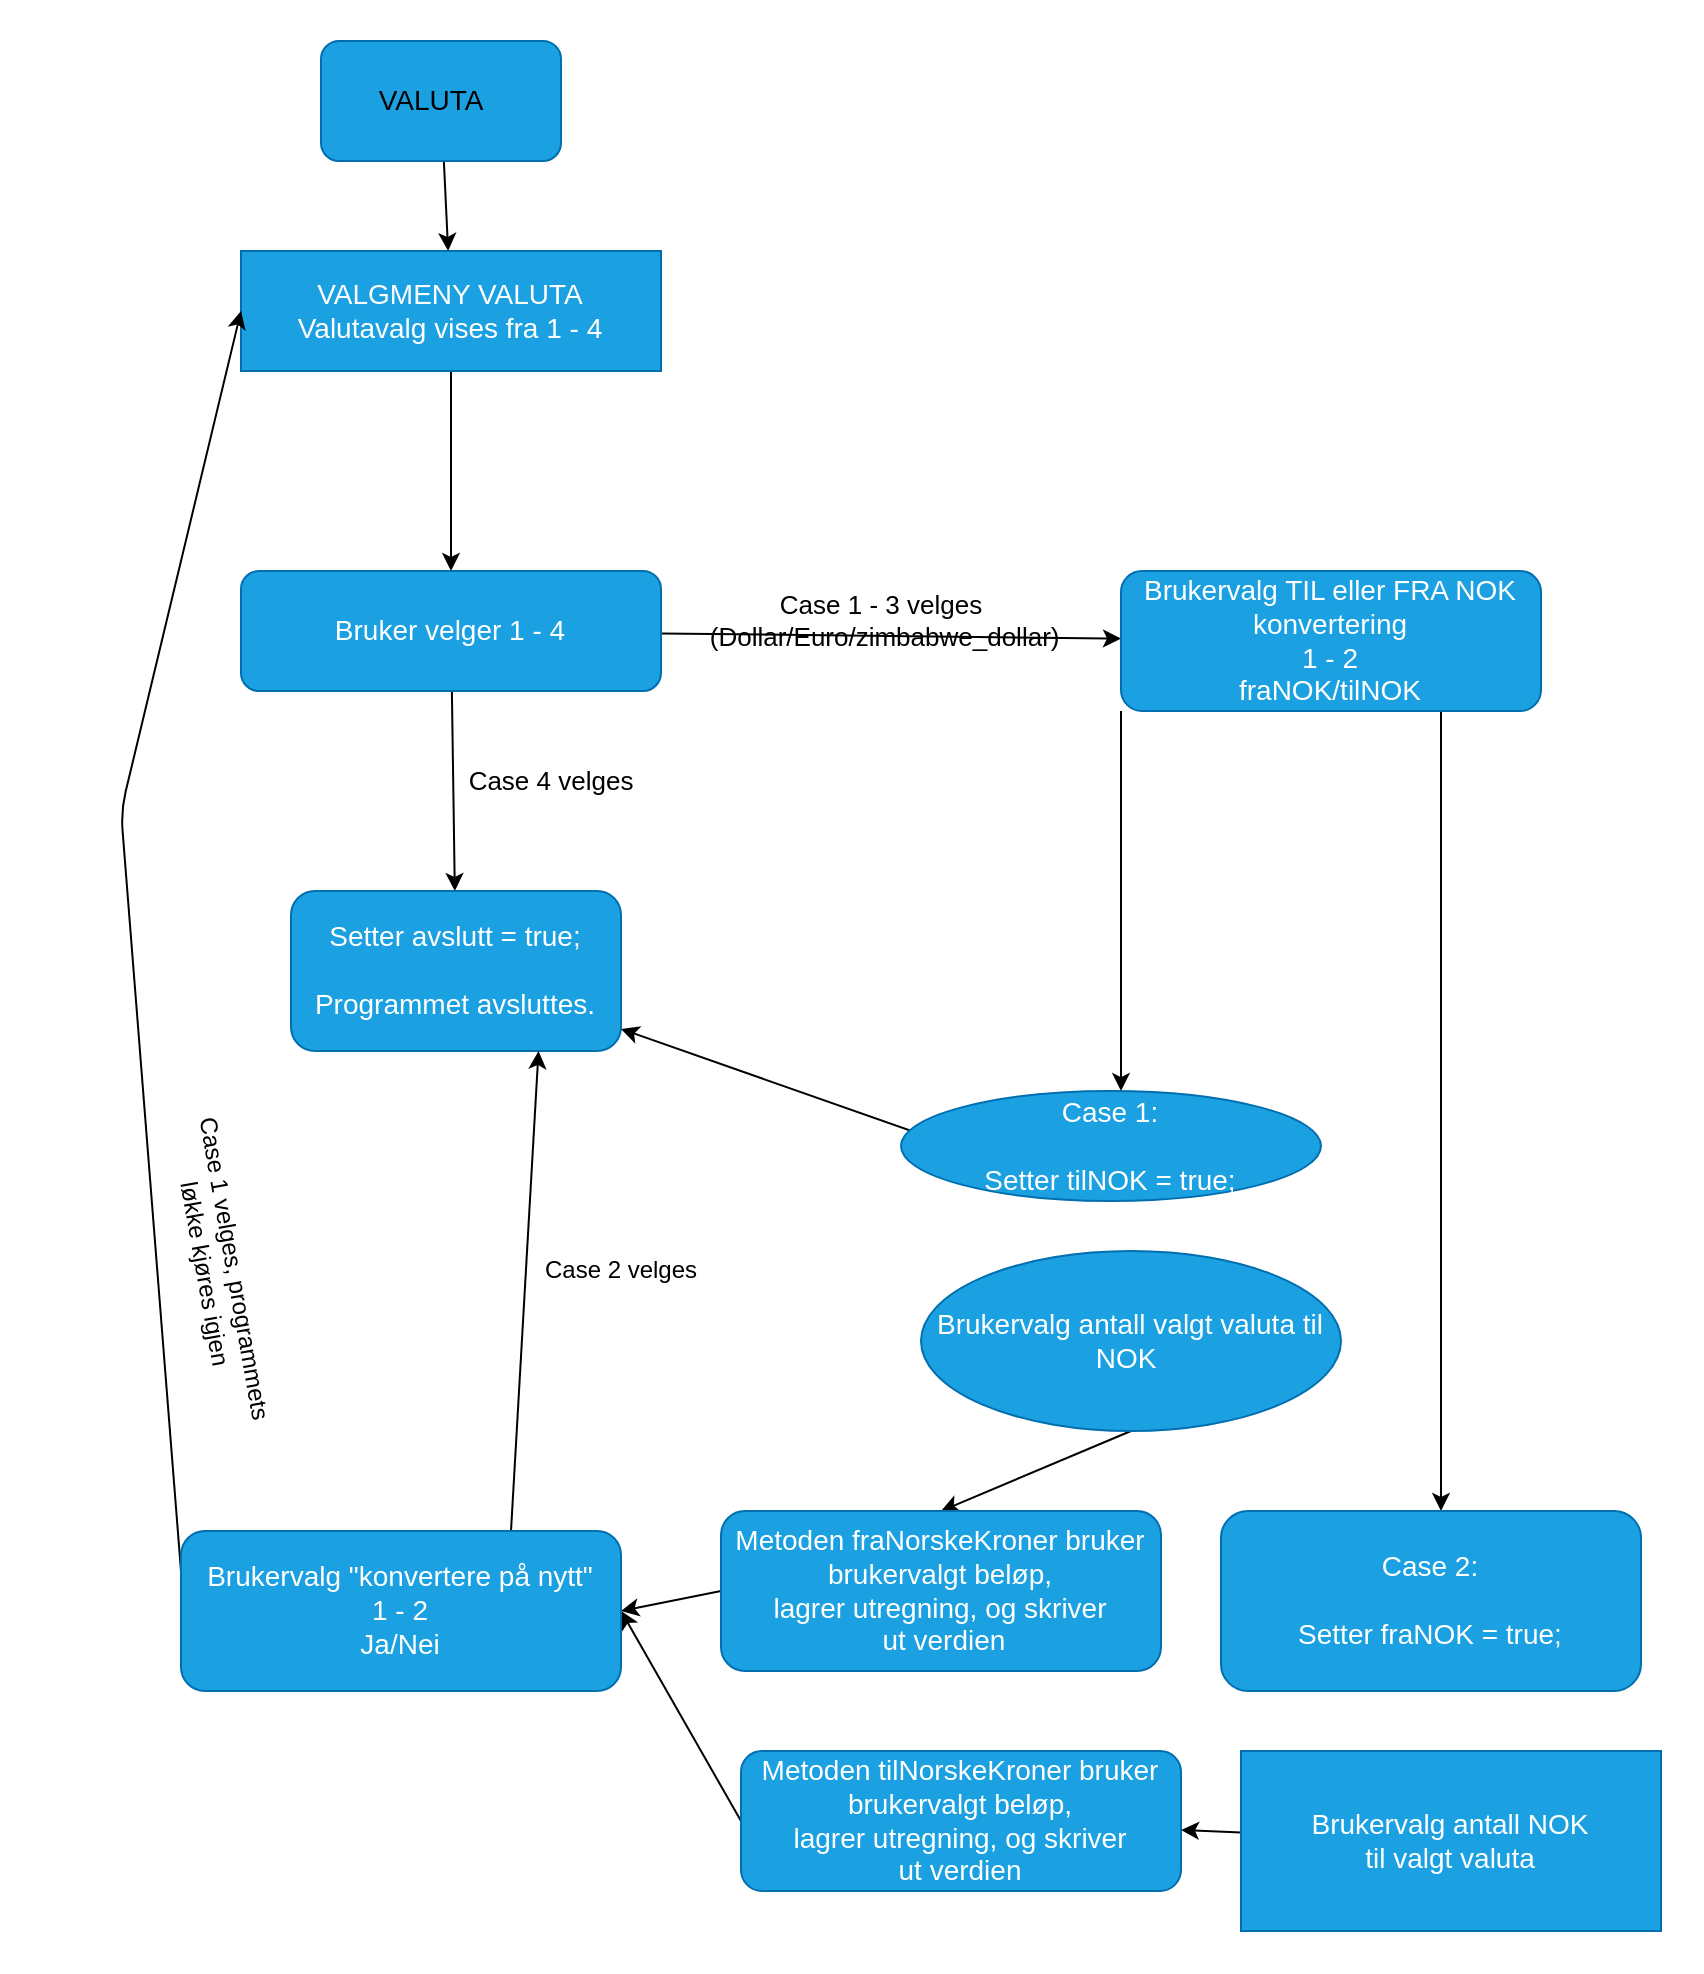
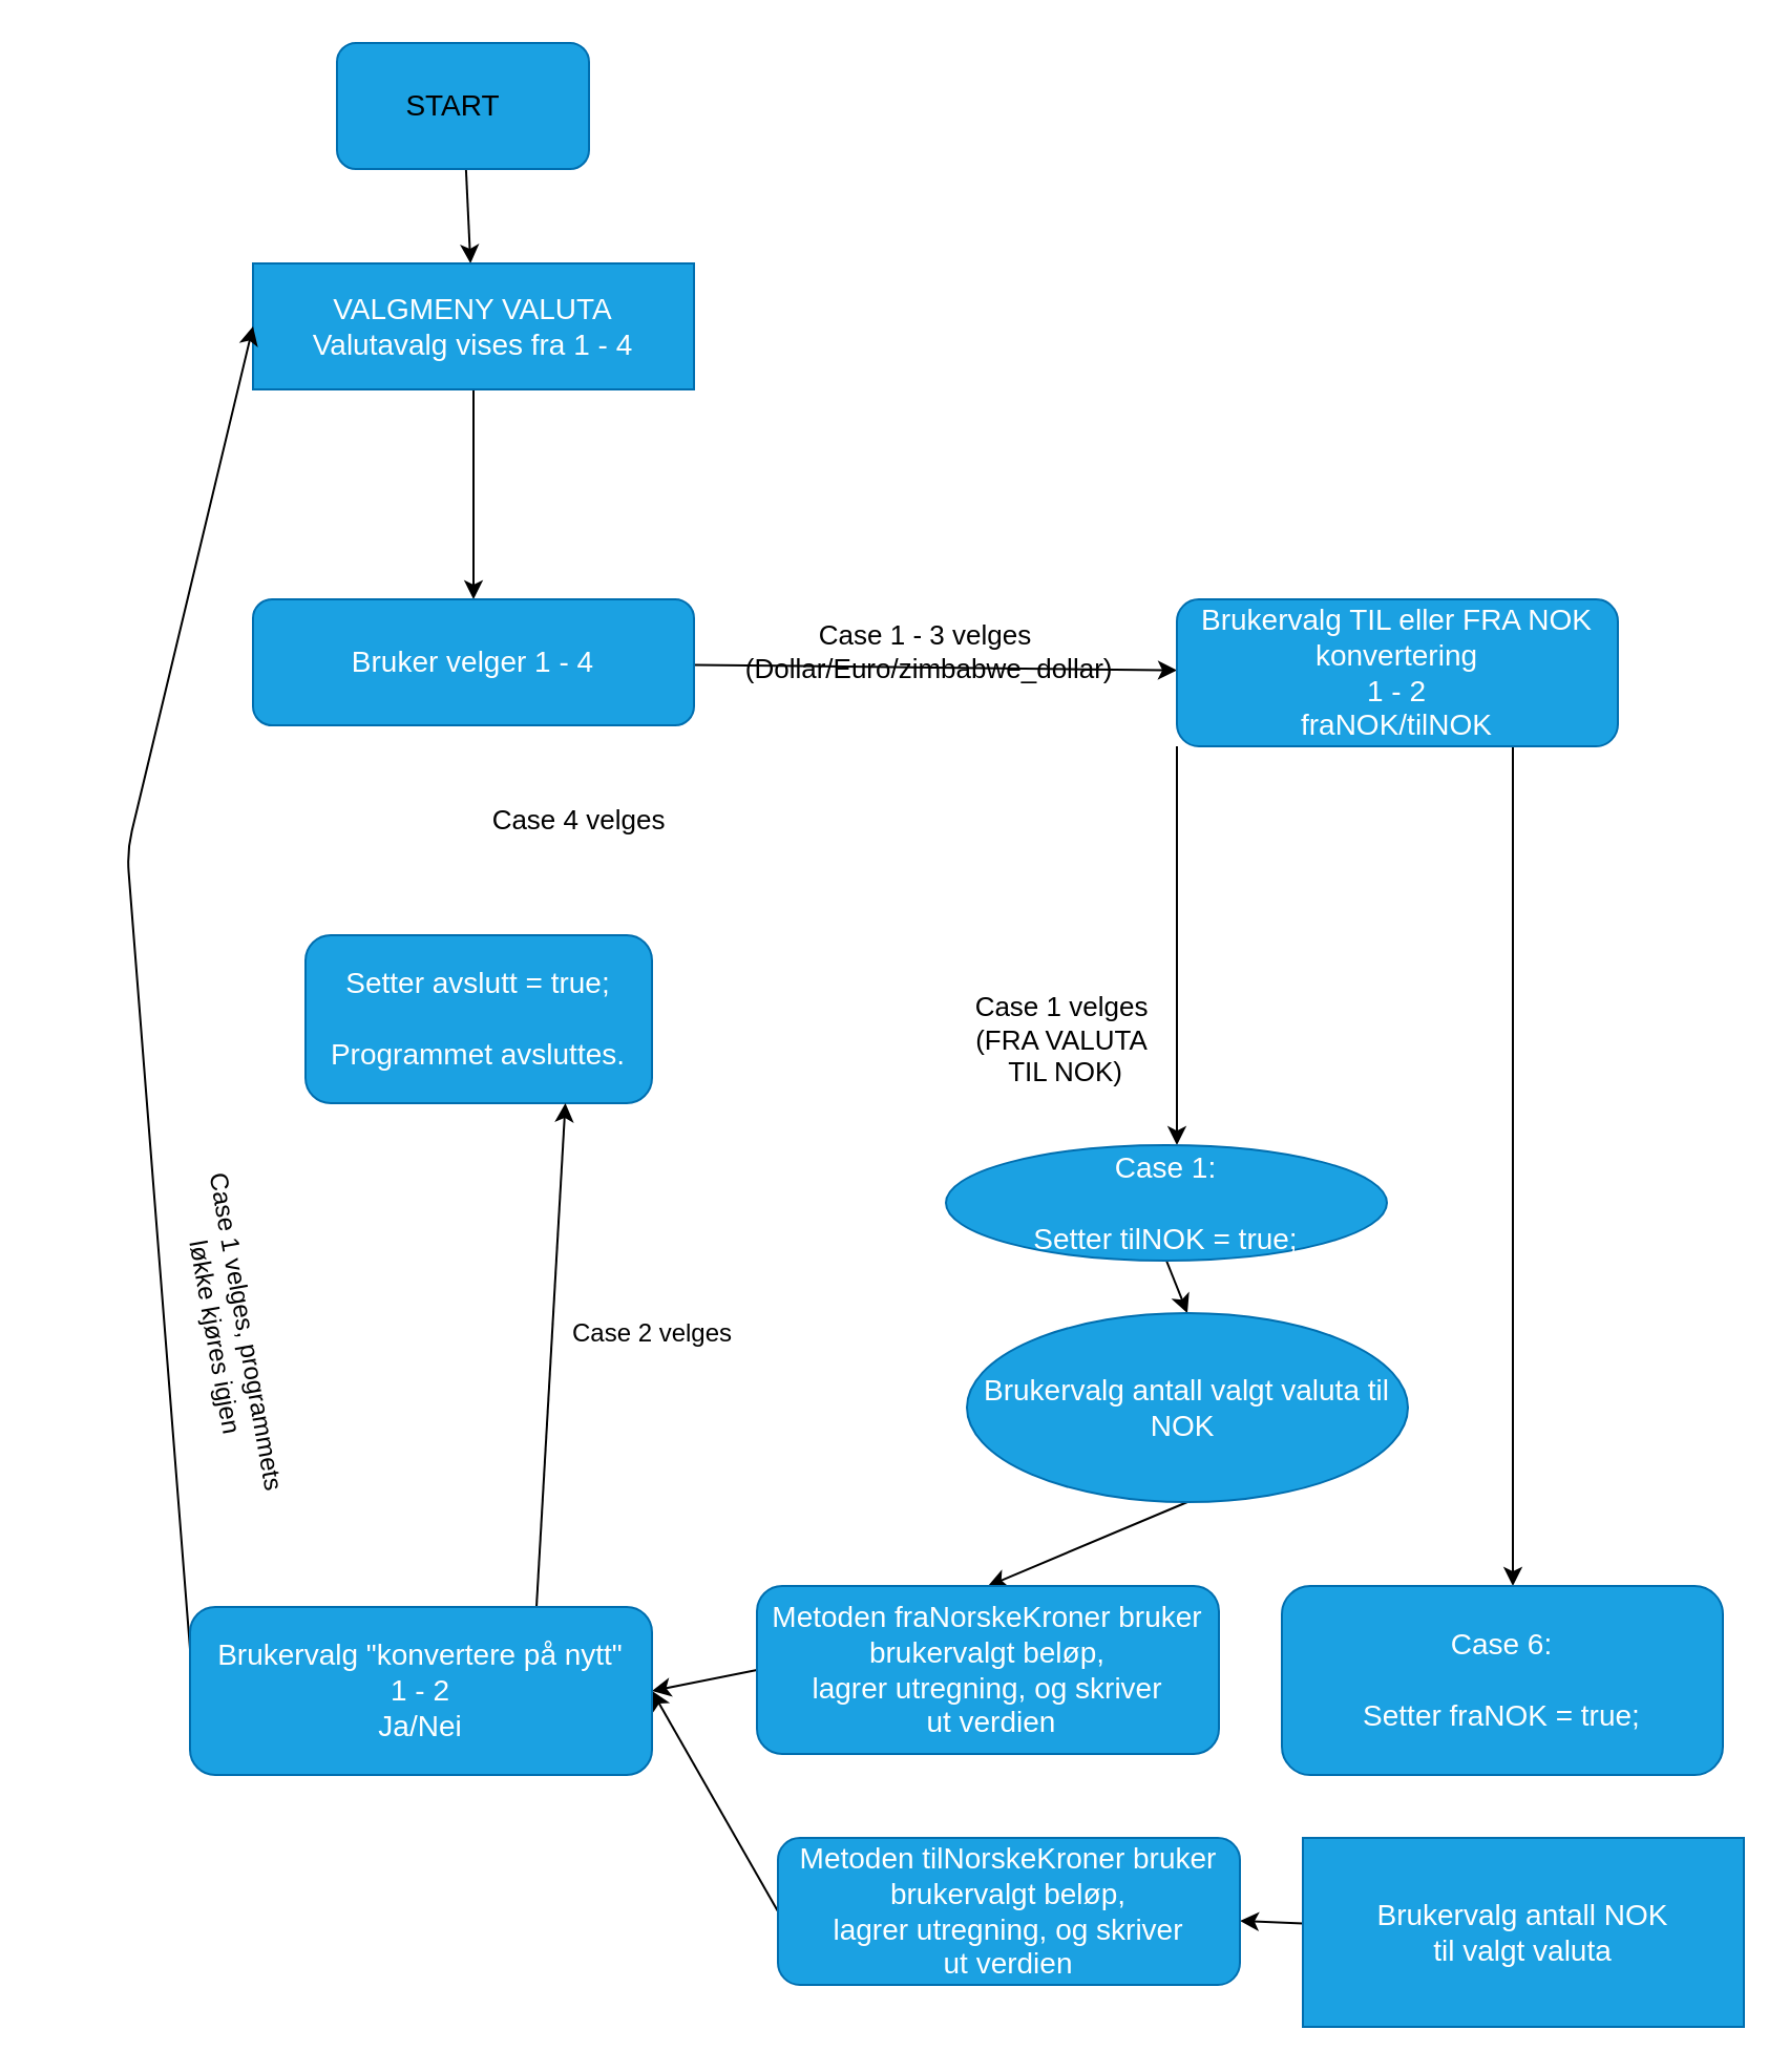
  <mxCell id="0" />
  <mxCell id="1" parent="0" />
  <mxCell id="2" value="" style="edgeStyle=none;html=1;fontSize=14;" edge="1" parent="1" source="3" target="5"><mxGeometry relative="1" as="geometry" /></mxCell>
  <mxCell id="3" value="" style="whiteSpace=wrap;html=1;fontSize=14;fillColor=#1ba1e2;fontColor=#ffffff;strokeColor=#006EAF;rounded=1;" vertex="1" parent="1"><mxGeometry x="160" y="20" width="120" height="60" as="geometry" /></mxCell>
  <mxCell id="4" value="" style="edgeStyle=none;html=1;fontSize=14;" edge="1" parent="1" source="5" target="9"><mxGeometry relative="1" as="geometry" /></mxCell>
  <mxCell id="5" value="&lt;span style=&quot;font-size: 14px;&quot;&gt;VALGMENY VALUTA&lt;br&gt;Valutavalg vises fra 1 - 4&lt;br&gt;&lt;/span&gt;" style="whiteSpace=wrap;html=1;fillColor=#1ba1e2;fontColor=#ffffff;strokeColor=#006EAF;rounded=0;" vertex="1" parent="1"><mxGeometry x="120" y="125" width="210" height="60" as="geometry" /></mxCell>
- <mxCell id="6" value="VALUTA" style="text;html=1;align=center;verticalAlign=middle;resizable=0;points=[];autosize=1;strokeColor=none;fillColor=none;fontSize=14;rounded=1;" vertex="1" parent="1"><mxGeometry x="180" y="35" width="70" height="30" as="geometry" /></mxCell>
+ <mxCell id="6" value="START" style="text;html=1;align=center;verticalAlign=middle;resizable=0;points=[];autosize=1;strokeColor=none;fillColor=none;fontSize=14;rounded=1;" vertex="1" parent="1"><mxGeometry x="180" y="35" width="70" height="30" as="geometry" /></mxCell>
  <mxCell id="7" value="" style="edgeStyle=none;html=1;fontSize=14;" edge="1" parent="1" source="9" target="12"><mxGeometry relative="1" as="geometry" /></mxCell>
- <mxCell id="8" value="" style="edgeStyle=none;html=1;fontSize=14;" edge="1" parent="1" source="9" target="13"><mxGeometry relative="1" as="geometry" /></mxCell>
  <mxCell id="9" value="&lt;span style=&quot;font-size: 14px;&quot;&gt;Bruker velger 1 - 4&lt;br&gt;&lt;/span&gt;" style="whiteSpace=wrap;html=1;fillColor=#1ba1e2;fontColor=#ffffff;strokeColor=#006EAF;rounded=1;" vertex="1" parent="1"><mxGeometry x="120" y="285" width="210" height="60" as="geometry" /></mxCell>
  <mxCell id="10" value="" style="edgeStyle=elbowEdgeStyle;html=1;fontSize=13;" edge="1" parent="1" source="12" target="17"><mxGeometry relative="1" as="geometry"><Array as="points"><mxPoint x="560" y="405" /></Array></mxGeometry></mxCell>
  <mxCell id="11" value="" style="edgeStyle=elbowEdgeStyle;html=1;fontSize=13;" edge="1" parent="1" source="12" target="18"><mxGeometry relative="1" as="geometry"><Array as="points"><mxPoint x="720" y="505" /></Array></mxGeometry></mxCell>
  <mxCell id="12" value="&lt;span style=&quot;font-size: 14px;&quot;&gt;Brukervalg TIL eller FRA NOK konvertering&lt;br&gt;1 - 2&lt;br&gt;fraNOK/tilNOK&lt;br&gt;&lt;/span&gt;" style="whiteSpace=wrap;html=1;fillColor=#1ba1e2;fontColor=#ffffff;strokeColor=#006EAF;rounded=1;" vertex="1" parent="1"><mxGeometry x="560" y="285" width="210" height="70" as="geometry" /></mxCell>
  <mxCell id="13" value="&lt;span style=&quot;font-size: 14px;&quot;&gt;Setter avslutt = true;&lt;br&gt;&lt;br&gt;Programmet avsluttes.&lt;br&gt;&lt;/span&gt;" style="whiteSpace=wrap;html=1;fillColor=#1ba1e2;fontColor=#ffffff;strokeColor=#006EAF;rounded=1;" vertex="1" parent="1"><mxGeometry x="145" y="445" width="165" height="80" as="geometry" /></mxCell>
  <mxCell id="14" value="Case 1 - 3 velges&lt;br&gt;&amp;nbsp;(Dollar/Euro/zimbabwe_dollar)" style="text;html=1;align=center;verticalAlign=middle;resizable=0;points=[];autosize=1;strokeColor=none;fillColor=none;fontSize=13;rounded=1;" vertex="1" parent="1"><mxGeometry x="340" y="290" width="200" height="40" as="geometry" /></mxCell>
  <mxCell id="15" value="Case 4 velges" style="text;html=1;align=center;verticalAlign=middle;resizable=0;points=[];autosize=1;strokeColor=none;fillColor=none;fontSize=13;rotation=0;rounded=1;" vertex="1" parent="1"><mxGeometry x="220" y="375" width="110" height="30" as="geometry" /></mxCell>
- <mxCell id="16" style="edgeStyle=none;rounded=1;html=1;exitX=0.5;exitY=1;exitDx=0;exitDy=0;" edge="1" parent="1" source="17" target="13"><mxGeometry relative="1" as="geometry" /></mxCell>
+ <mxCell id="16" style="edgeStyle=none;rounded=1;html=1;exitX=0.5;exitY=1;exitDx=0;exitDy=0;entryX=0.5;entryY=0;entryDx=0;entryDy=0;" edge="1" parent="1" source="17" target="25"><mxGeometry relative="1" as="geometry" /></mxCell>
  <mxCell id="17" value="&lt;span style=&quot;font-size: 14px;&quot;&gt;Case 1:&lt;br&gt;&lt;br&gt;Setter tilNOK = true;&lt;br&gt;&lt;/span&gt;" style="ellipse;whiteSpace=wrap;html=1;fillColor=#1ba1e2;fontColor=#ffffff;strokeColor=#006EAF;" vertex="1" parent="1"><mxGeometry x="450" y="545" width="210" height="55" as="geometry" /></mxCell>
- <mxCell id="18" value="&lt;span style=&quot;font-size: 14px;&quot;&gt;Case 2:&lt;br&gt;&lt;br&gt;Setter fraNOK = true;&lt;br&gt;&lt;/span&gt;" style="whiteSpace=wrap;html=1;fillColor=#1ba1e2;fontColor=#ffffff;strokeColor=#006EAF;rounded=1;" vertex="1" parent="1"><mxGeometry x="610" y="755" width="210" height="90" as="geometry" /></mxCell>
+ <mxCell id="18" value="&lt;span style=&quot;font-size: 14px;&quot;&gt;Case 6:&lt;br&gt;&lt;br&gt;Setter fraNOK = true;&lt;br&gt;&lt;/span&gt;" style="whiteSpace=wrap;html=1;fillColor=#1ba1e2;fontColor=#ffffff;strokeColor=#006EAF;rounded=1;" vertex="1" parent="1"><mxGeometry x="610" y="755" width="210" height="90" as="geometry" /></mxCell>
+ <mxCell id="19" value="Case 1 velges &lt;br&gt;(FRA VALUTA&lt;br&gt;&amp;nbsp;TIL NOK)" style="text;html=1;align=center;verticalAlign=middle;resizable=0;points=[];autosize=1;strokeColor=none;fillColor=none;fontSize=13;rounded=1;" vertex="1" parent="1"><mxGeometry x="450" y="465" width="110" height="60" as="geometry" /></mxCell>
  <mxCell id="20" value="" style="edgeStyle=none;rounded=1;html=1;" edge="1" parent="1" source="21" target="23"><mxGeometry relative="1" as="geometry" /></mxCell>
  <mxCell id="21" value="&lt;span style=&quot;font-size: 14px;&quot;&gt;Brukervalg antall NOK &lt;br&gt;til valgt valuta&lt;br&gt;&lt;/span&gt;" style="whiteSpace=wrap;html=1;fillColor=#1ba1e2;fontColor=#ffffff;strokeColor=#006EAF;rounded=0;" vertex="1" parent="1"><mxGeometry x="620" y="875" width="210" height="90" as="geometry" /></mxCell>
  <mxCell id="22" style="edgeStyle=none;rounded=1;html=1;exitX=0;exitY=0.5;exitDx=0;exitDy=0;entryX=1;entryY=0.5;entryDx=0;entryDy=0;" edge="1" parent="1" source="23" target="30"><mxGeometry relative="1" as="geometry" /></mxCell>
  <mxCell id="23" value="&lt;span style=&quot;font-size: 14px;&quot;&gt;Metoden tilNorskeKroner bruker brukervalgt beløp,&lt;br&gt;lagrer utregning, og skriver &lt;br&gt;ut verdien&lt;br&gt;&lt;/span&gt;" style="whiteSpace=wrap;html=1;fillColor=#1ba1e2;fontColor=#ffffff;strokeColor=#006EAF;rounded=1;" vertex="1" parent="1"><mxGeometry x="370" y="875" width="220" height="70" as="geometry" /></mxCell>
  <mxCell id="24" style="edgeStyle=none;rounded=1;html=1;exitX=0.5;exitY=1;exitDx=0;exitDy=0;entryX=0.5;entryY=0;entryDx=0;entryDy=0;" edge="1" parent="1" source="25" target="27"><mxGeometry relative="1" as="geometry" /></mxCell>
  <mxCell id="25" value="&lt;span style=&quot;font-size: 14px;&quot;&gt;Brukervalg antall valgt valuta til NOK&amp;nbsp;&lt;br&gt;&lt;/span&gt;" style="ellipse;whiteSpace=wrap;html=1;fillColor=#1ba1e2;fontColor=#ffffff;strokeColor=#006EAF;" vertex="1" parent="1"><mxGeometry x="460" y="625" width="210" height="90" as="geometry" /></mxCell>
  <mxCell id="26" style="edgeStyle=none;rounded=1;html=1;exitX=0;exitY=0.5;exitDx=0;exitDy=0;entryX=1;entryY=0.5;entryDx=0;entryDy=0;" edge="1" parent="1" source="27" target="30"><mxGeometry relative="1" as="geometry" /></mxCell>
  <mxCell id="27" value="&lt;span style=&quot;font-size: 14px;&quot;&gt;Metoden fraNorskeKroner bruker brukervalgt beløp,&lt;br&gt;lagrer utregning, og skriver&lt;br&gt;&amp;nbsp;ut verdien&lt;br&gt;&lt;/span&gt;" style="whiteSpace=wrap;html=1;fillColor=#1ba1e2;fontColor=#ffffff;strokeColor=#006EAF;rounded=1;" vertex="1" parent="1"><mxGeometry x="360" y="755" width="220" height="80" as="geometry" /></mxCell>
  <mxCell id="28" style="edgeStyle=none;rounded=1;html=1;exitX=0.75;exitY=0;exitDx=0;exitDy=0;entryX=0.75;entryY=1;entryDx=0;entryDy=0;" edge="1" parent="1" source="30" target="13"><mxGeometry relative="1" as="geometry" /></mxCell>
  <mxCell id="29" style="edgeStyle=none;rounded=1;html=1;exitX=0;exitY=0.25;exitDx=0;exitDy=0;entryX=0;entryY=0.5;entryDx=0;entryDy=0;" edge="1" parent="1" source="30" target="5"><mxGeometry relative="1" as="geometry"><Array as="points"><mxPoint x="60" y="405" /></Array></mxGeometry></mxCell>
  <mxCell id="30" value="&lt;span style=&quot;font-size: 14px;&quot;&gt;Brukervalg &quot;konvertere på nytt&quot;&lt;br&gt;1 - 2&lt;br&gt;Ja/Nei&lt;br&gt;&lt;/span&gt;" style="whiteSpace=wrap;html=1;fillColor=#1ba1e2;fontColor=#ffffff;strokeColor=#006EAF;rounded=1;" vertex="1" parent="1"><mxGeometry x="90" y="765" width="220" height="80" as="geometry" /></mxCell>
  <mxCell id="31" value="Case 1 velges, programmets &lt;br&gt;løkke kjøres igjen" style="text;html=1;align=center;verticalAlign=middle;resizable=0;points=[];autosize=1;strokeColor=none;fillColor=none;rotation=80;" vertex="1" parent="1"><mxGeometry x="20" y="615" width="180" height="40" as="geometry" /></mxCell>
  <mxCell id="32" value="Case 2 velges" style="text;html=1;align=center;verticalAlign=middle;resizable=0;points=[];autosize=1;strokeColor=none;fillColor=none;" vertex="1" parent="1"><mxGeometry x="260" y="620" width="100" height="30" as="geometry" /></mxCell>
